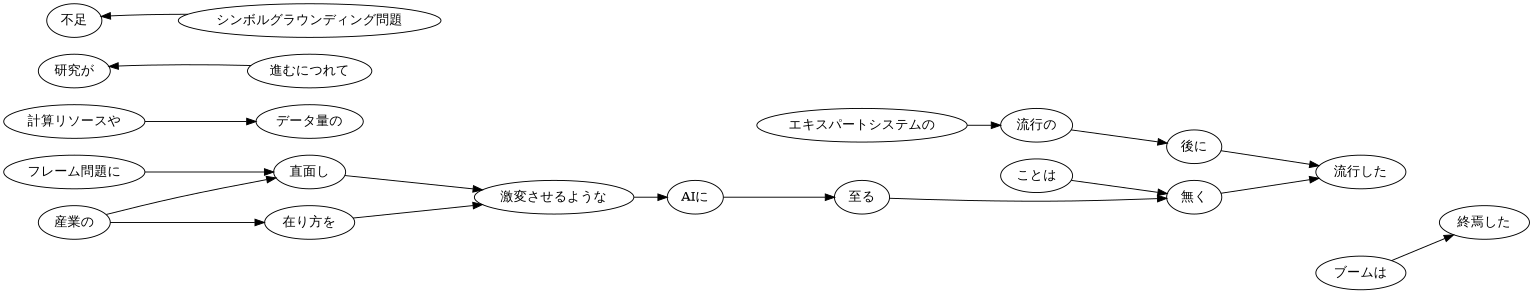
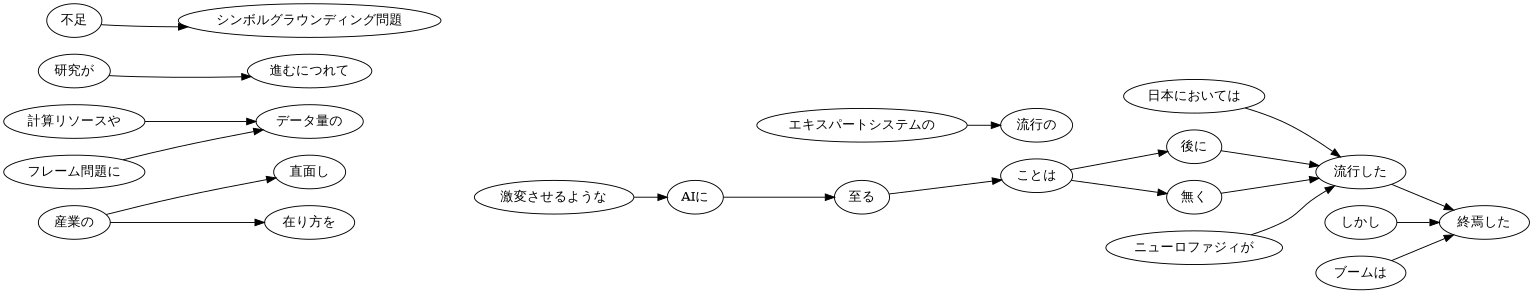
  digraph {
    rankdir=LR
+   n1 [label="日本においては"]
    n2 [label="流行した"]
    n3 [label="終焉した"]
    n4 [label="エキスパートシステムの"]
    n5 [label="流行の"]
    n6 [label="後に"]
+   n7 [label="ニューロファジィが"]
+   n8 [label="しかし"]
    n9 [label="研究が"]
    n10 [label="進むにつれて"]
    n11 [label="直面し"]
    n12 [label="激変させるような"]
    n13 [label="AIに"]
    n14 [label="計算リソースや"]
    n15 [label="データ量の"]
    n16 [label="不足"]
    n17 [label="シンボルグラウンディング問題"]
    n18 [label="フレーム問題に"]
    n19 [label="至る"]
    n20 [label="産業の"]
    n21 [label="在り方を"]
    n22 [label="ことは"]
    n23 [label="無く"]
    n24 [label="ブームは"]
+   n1 -> n2
+   n2 -> n3
    n4 -> n5
-   n5 -> n6
+   n22 -> n6
    n6 -> n2
-   n10 -> n9
-   n11 -> n12
+   n7 -> n2
+   n8 -> n3
+   n9 -> n10
    n12 -> n13
    n13 -> n19
    n14 -> n15
-   n17 -> n16
-   n18 -> n11
-   n19 -> n23
+   n16 -> n17
+   n18 -> n15
+   n19 -> n22
    n20 -> n11
    n20 -> n21
-   n21 -> n12
    n22 -> n23
    n23 -> n2
    n24 -> n3
  }
